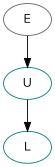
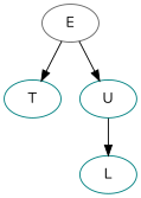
  digraph {
    fontname=Nunito
    node [color=teal fontname=Nunito]
    edge [fontname=Nunito style=filled]
    E [color=gray40]
+   T
    L
    U
    subgraph sub_1 {
      label=M
      E
+     T
      L
      U
    }
+   E -> T
    E -> U
    U -> L
  }
